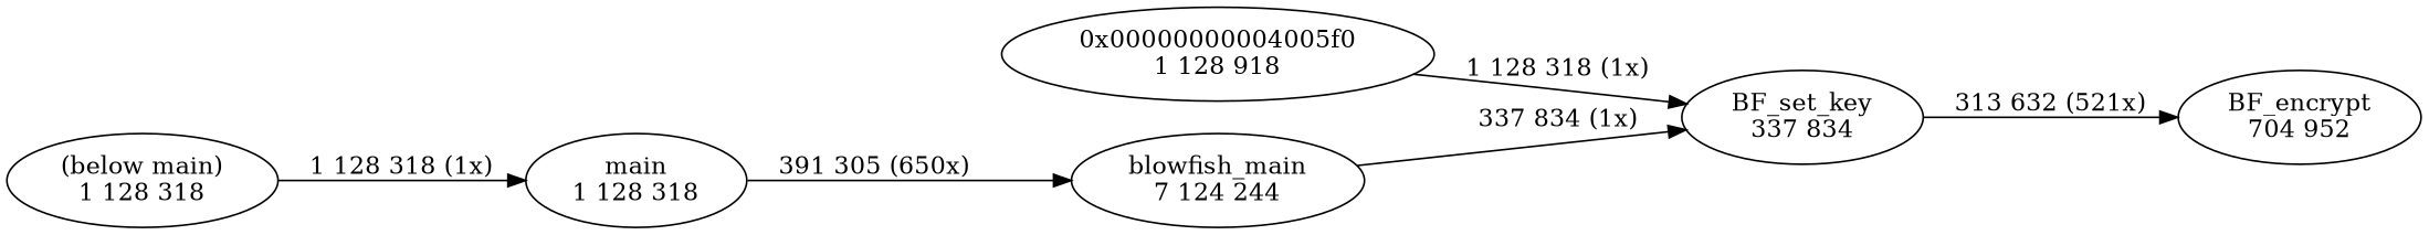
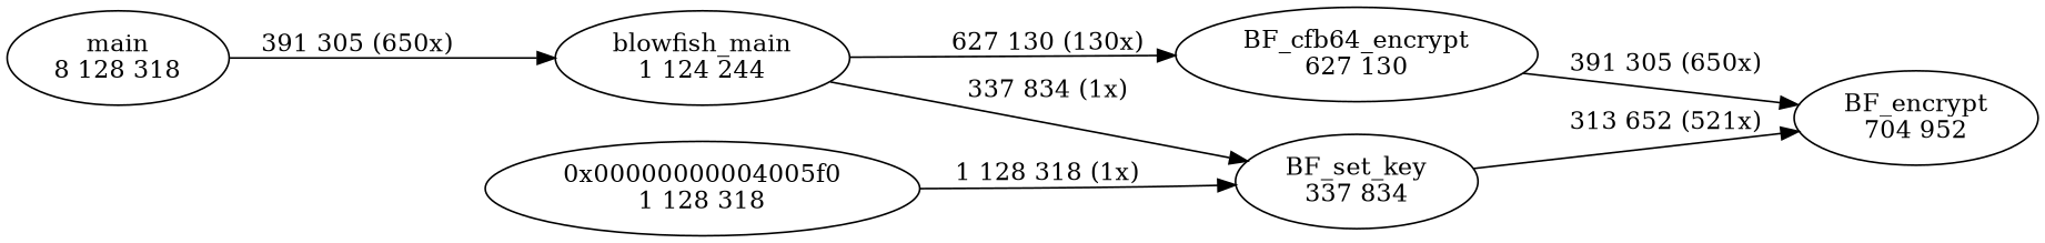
  digraph {
    rankdir=LR
    edge [weight=2]
-   n1 [label="main\n1 128 318"]
-   n2 [label="blowfish_main\n7 124 244"]
+   n1 [label="main\n8 128 318"]
+   n2 [label="blowfish_main\n1 124 244"]
    n3 [label="BF_set_key\n337 834"]
+   n4 [label="BF_cfb64_encrypt\n627 130"]
    n5 [label="BF_encrypt\n704 952"]
-   n6 [label="0x00000000004005f0\n1 128 918"]
-   n7 [label="(below main)\n1 128 318"]
+   n6 [label="0x00000000004005f0\n1 128 318"]
    n1 -> n2 [label="391 305 (650x)"]
    n2 -> n3 [label="337 834 (1x)"]
-   n3 -> n5 [label="313 632 (521x)"]
+   n2 -> n4 [label="627 130 (130x)"]
+   n3 -> n5 [label="313 652 (521x)"]
+   n4 -> n5 [label="391 305 (650x)"]
    n6 -> n3 [label="1 128 318 (1x)"]
-   n7 -> n1 [label="1 128 318 (1x)"]
  }
